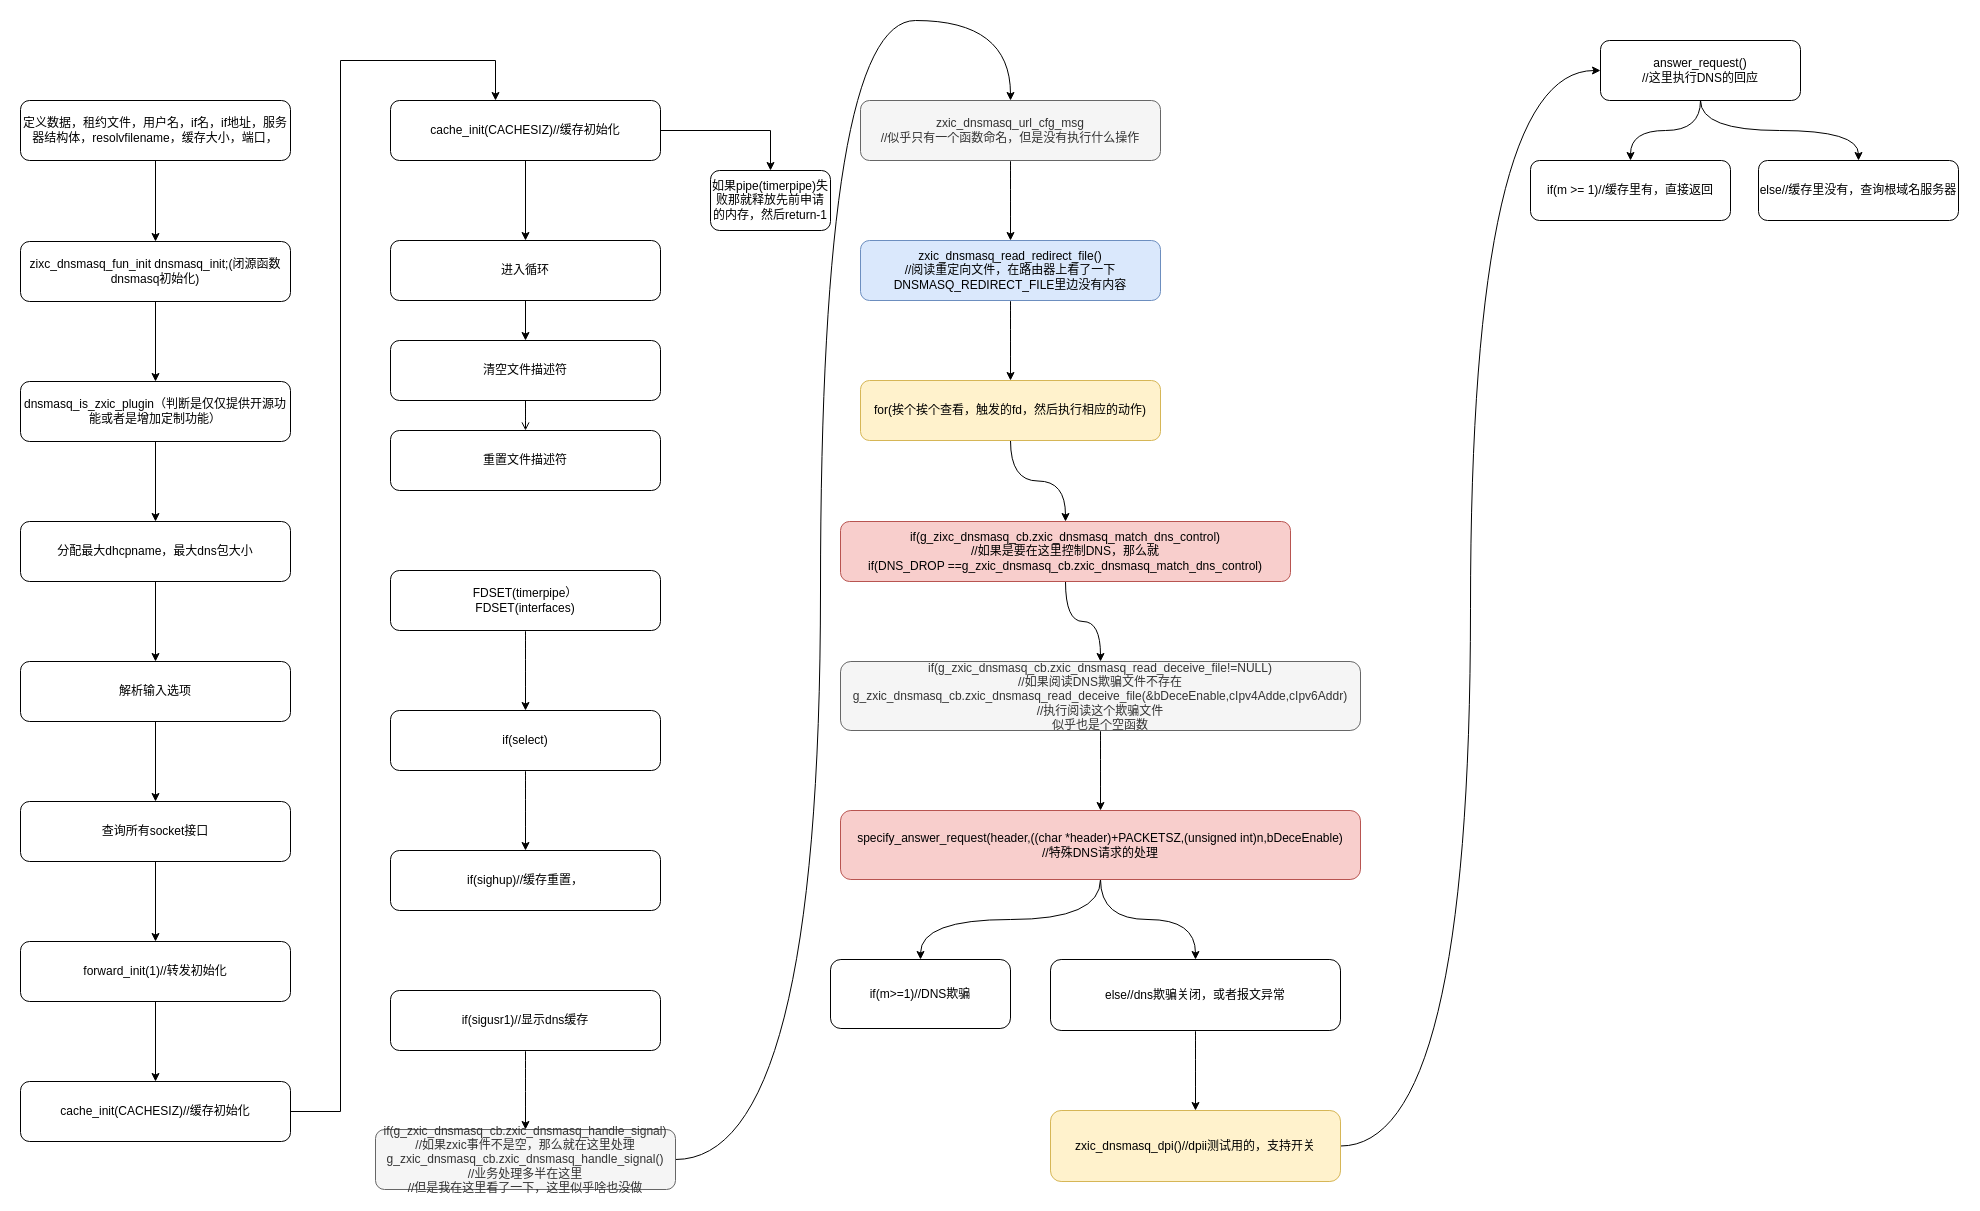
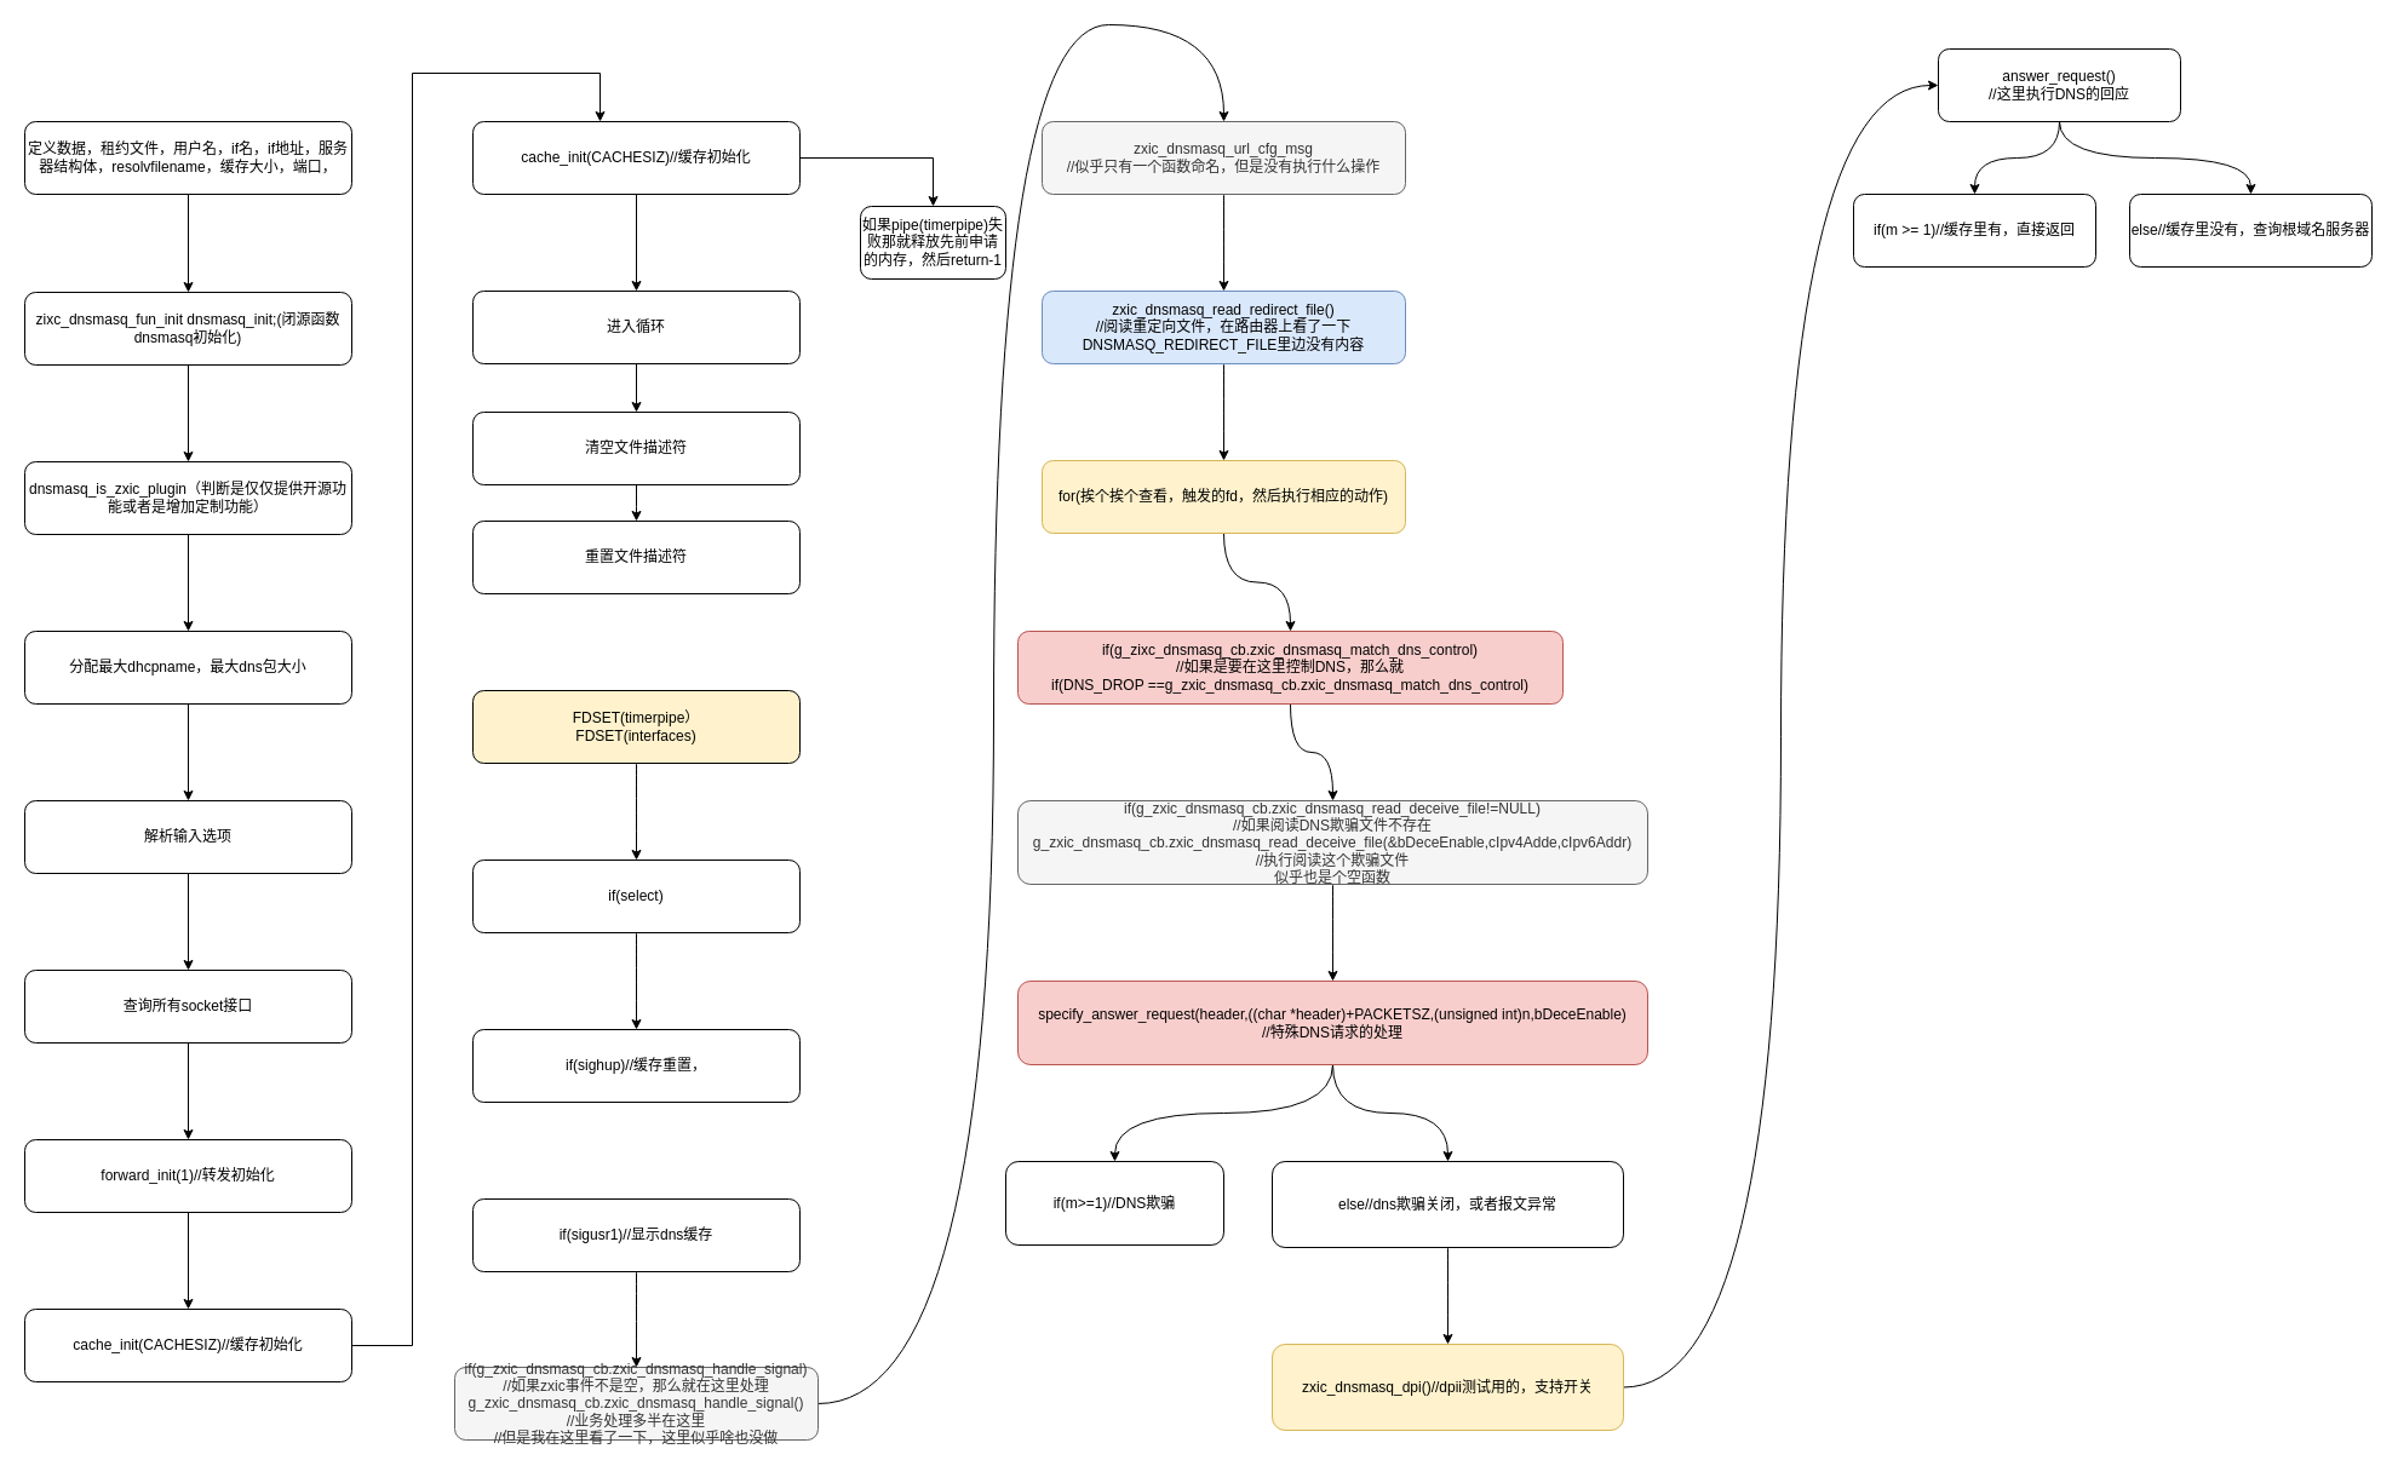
  <mxCell id="0" />
  <mxCell id="1" parent="0" />
  <mxCell id="2" value="" style="edgeStyle=orthogonalEdgeStyle;rounded=0;orthogonalLoop=1;jettySize=auto;html=1;" edge="1" parent="1" source="3" target="5"><mxGeometry relative="1" as="geometry" /></mxCell>
  <mxCell id="3" value="定义数据，租约文件，用户名，if名，if地址，服务器结构体，resolvfilename，缓存大小，端口，" style="rounded=1;whiteSpace=wrap;html=1;" vertex="1" parent="1"><mxGeometry x="20" y="100" width="270" height="60" as="geometry" /></mxCell>
  <mxCell id="4" value="" style="edgeStyle=orthogonalEdgeStyle;rounded=0;orthogonalLoop=1;jettySize=auto;html=1;" edge="1" parent="1" source="5" target="7"><mxGeometry relative="1" as="geometry" /></mxCell>
  <mxCell id="5" value="zixc_dnsmasq_fun_init dnsmasq_init;(闭源函数dnsmasq初始化)" style="rounded=1;whiteSpace=wrap;html=1;" vertex="1" parent="1"><mxGeometry x="20" y="241" width="270" height="60" as="geometry" /></mxCell>
  <mxCell id="6" value="" style="edgeStyle=orthogonalEdgeStyle;rounded=0;orthogonalLoop=1;jettySize=auto;html=1;" edge="1" parent="1" source="7" target="9"><mxGeometry relative="1" as="geometry" /></mxCell>
  <mxCell id="7" value="dnsmasq_is_zxic_plugin（判断是仅仅提供开源功能或者是增加定制功能）" style="rounded=1;whiteSpace=wrap;html=1;" vertex="1" parent="1"><mxGeometry x="20" y="381" width="270" height="60" as="geometry" /></mxCell>
  <mxCell id="8" value="" style="edgeStyle=orthogonalEdgeStyle;rounded=0;orthogonalLoop=1;jettySize=auto;html=1;" edge="1" parent="1" source="9" target="11"><mxGeometry relative="1" as="geometry" /></mxCell>
  <mxCell id="9" value="分配最大dhcpname，最大dns包大小" style="rounded=1;whiteSpace=wrap;html=1;" vertex="1" parent="1"><mxGeometry x="20" y="521" width="270" height="60" as="geometry" /></mxCell>
  <mxCell id="10" value="" style="edgeStyle=orthogonalEdgeStyle;rounded=0;orthogonalLoop=1;jettySize=auto;html=1;" edge="1" parent="1" source="11" target="13"><mxGeometry relative="1" as="geometry" /></mxCell>
  <mxCell id="11" value="解析输入选项" style="rounded=1;whiteSpace=wrap;html=1;" vertex="1" parent="1"><mxGeometry x="20" y="661" width="270" height="60" as="geometry" /></mxCell>
  <mxCell id="12" value="" style="edgeStyle=orthogonalEdgeStyle;rounded=0;orthogonalLoop=1;jettySize=auto;html=1;" edge="1" parent="1" source="13" target="15"><mxGeometry relative="1" as="geometry" /></mxCell>
  <mxCell id="13" value="查询所有socket接口" style="rounded=1;whiteSpace=wrap;html=1;" vertex="1" parent="1"><mxGeometry x="20" y="801" width="270" height="60" as="geometry" /></mxCell>
  <mxCell id="14" value="" style="edgeStyle=orthogonalEdgeStyle;rounded=0;orthogonalLoop=1;jettySize=auto;html=1;" edge="1" parent="1" source="15" target="17"><mxGeometry relative="1" as="geometry" /></mxCell>
  <mxCell id="15" value="forward_init(1)//转发初始化" style="rounded=1;whiteSpace=wrap;html=1;" vertex="1" parent="1"><mxGeometry x="20" y="941" width="270" height="60" as="geometry" /></mxCell>
  <mxCell id="16" value="" style="edgeStyle=orthogonalEdgeStyle;rounded=0;orthogonalLoop=1;jettySize=auto;html=1;" edge="1" parent="1" source="17" target="20"><mxGeometry relative="1" as="geometry"><Array as="points"><mxPoint x="340" y="1111" /><mxPoint x="340" y="60" /><mxPoint x="495" y="60" /></Array></mxGeometry></mxCell>
  <mxCell id="17" value="cache_init(CACHESIZ)//缓存初始化" style="rounded=1;whiteSpace=wrap;html=1;" vertex="1" parent="1"><mxGeometry x="20" y="1081" width="270" height="60" as="geometry" /></mxCell>
  <mxCell id="18" value="" style="edgeStyle=orthogonalEdgeStyle;rounded=0;orthogonalLoop=1;jettySize=auto;html=1;" edge="1" parent="1" source="20" target="23"><mxGeometry relative="1" as="geometry" /></mxCell>
  <mxCell id="19" style="edgeStyle=orthogonalEdgeStyle;rounded=0;orthogonalLoop=1;jettySize=auto;html=1;entryX=0.5;entryY=0;entryDx=0;entryDy=0;" edge="1" parent="1" source="20" target="21"><mxGeometry relative="1" as="geometry" /></mxCell>
  <mxCell id="20" value="cache_init(CACHESIZ)//缓存初始化" style="rounded=1;whiteSpace=wrap;html=1;" vertex="1" parent="1"><mxGeometry x="390" y="100" width="270" height="60" as="geometry" /></mxCell>
  <mxCell id="21" value="如果pipe(timerpipe)失败那就释放先前申请的内存，然后return-1" style="rounded=1;whiteSpace=wrap;html=1;" vertex="1" parent="1"><mxGeometry x="710" y="170" width="120" height="60" as="geometry" /></mxCell>
  <mxCell id="22" value="" style="edgeStyle=orthogonalEdgeStyle;rounded=0;orthogonalLoop=1;jettySize=auto;html=1;" edge="1" parent="1" source="23" target="25"><mxGeometry relative="1" as="geometry" /></mxCell>
  <mxCell id="23" value="进入循环" style="rounded=1;whiteSpace=wrap;html=1;" vertex="1" parent="1"><mxGeometry x="390" y="240" width="270" height="60" as="geometry" /></mxCell>
- <mxCell id="24" value="" style="edgeStyle=orthogonalEdgeStyle;curved=1;rounded=0;orthogonalLoop=1;jettySize=auto;html=1;endArrow=open;" edge="1" parent="1" source="25" target="26"><mxGeometry relative="1" as="geometry" /></mxCell>
+ <mxCell id="24" value="" style="edgeStyle=orthogonalEdgeStyle;curved=1;rounded=0;orthogonalLoop=1;jettySize=auto;html=1;" edge="1" parent="1" source="25" target="26"><mxGeometry relative="1" as="geometry" /></mxCell>
  <mxCell id="25" value="清空文件描述符" style="rounded=1;whiteSpace=wrap;html=1;" vertex="1" parent="1"><mxGeometry x="390" y="340" width="270" height="60" as="geometry" /></mxCell>
  <mxCell id="26" value="重置文件描述符" style="rounded=1;whiteSpace=wrap;html=1;" vertex="1" parent="1"><mxGeometry x="390" y="430" width="270" height="60" as="geometry" /></mxCell>
  <mxCell id="27" value="" style="edgeStyle=orthogonalEdgeStyle;curved=1;rounded=0;orthogonalLoop=1;jettySize=auto;html=1;" edge="1" parent="1" source="28" target="30"><mxGeometry relative="1" as="geometry" /></mxCell>
- <mxCell id="28" value="FDSET(timerpipe）&lt;br&gt;FDSET(interfaces)" style="rounded=1;whiteSpace=wrap;html=1;" vertex="1" parent="1"><mxGeometry x="390" y="570" width="270" height="60" as="geometry" /></mxCell>
+ <mxCell id="28" value="FDSET(timerpipe）&lt;br&gt;FDSET(interfaces)" style="rounded=1;whiteSpace=wrap;html=1;fillColor=#fff2cc;" vertex="1" parent="1"><mxGeometry x="390" y="570" width="270" height="60" as="geometry" /></mxCell>
  <mxCell id="29" value="" style="edgeStyle=orthogonalEdgeStyle;curved=1;rounded=0;orthogonalLoop=1;jettySize=auto;html=1;" edge="1" parent="1" source="30" target="31"><mxGeometry relative="1" as="geometry" /></mxCell>
  <mxCell id="30" value="if(select)" style="rounded=1;whiteSpace=wrap;html=1;" vertex="1" parent="1"><mxGeometry x="390" y="710" width="270" height="60" as="geometry" /></mxCell>
  <mxCell id="31" value="if(sighup)//缓存重置，" style="rounded=1;whiteSpace=wrap;html=1;" vertex="1" parent="1"><mxGeometry x="390" y="850" width="270" height="60" as="geometry" /></mxCell>
  <mxCell id="32" value="" style="edgeStyle=orthogonalEdgeStyle;curved=1;rounded=0;orthogonalLoop=1;jettySize=auto;html=1;" edge="1" parent="1" source="33" target="35"><mxGeometry relative="1" as="geometry" /></mxCell>
  <mxCell id="33" value="if(sigusr1)//显示dns缓存" style="rounded=1;whiteSpace=wrap;html=1;" vertex="1" parent="1"><mxGeometry x="390" y="990" width="270" height="60" as="geometry" /></mxCell>
  <mxCell id="34" value="" style="edgeStyle=orthogonalEdgeStyle;curved=1;rounded=0;orthogonalLoop=1;jettySize=auto;html=1;" edge="1" parent="1" source="35" target="37"><mxGeometry relative="1" as="geometry"><Array as="points"><mxPoint x="820" y="1159" /><mxPoint x="820" y="20" /><mxPoint x="1010" y="20" /></Array></mxGeometry></mxCell>
  <mxCell id="35" value="if(g_zxic_dnsmasq_cb.zxic_dnsmasq_handle_signal)&lt;br&gt;//如果zxic事件不是空，那么就在这里处理&lt;br&gt;g_zxic_dnsmasq_cb.zxic_dnsmasq_handle_signal()&lt;br&gt;//业务处理多半在这里&lt;br&gt;//但是我在这里看了一下，这里似乎啥也没做" style="rounded=1;whiteSpace=wrap;html=1;fillColor=#f5f5f5;strokeColor=#666666;fontColor=#333333;" vertex="1" parent="1"><mxGeometry x="375" y="1129" width="300" height="60" as="geometry" /></mxCell>
  <mxCell id="36" value="" style="edgeStyle=orthogonalEdgeStyle;curved=1;rounded=0;orthogonalLoop=1;jettySize=auto;html=1;" edge="1" parent="1" source="37" target="39"><mxGeometry relative="1" as="geometry" /></mxCell>
  <mxCell id="37" value="zxic_dnsmasq_url_cfg_msg&lt;br&gt;//似乎只有一个函数命名，但是没有执行什么操作" style="rounded=1;whiteSpace=wrap;html=1;fillColor=#f5f5f5;strokeColor=#666666;fontColor=#333333;" vertex="1" parent="1"><mxGeometry x="860" y="100" width="300" height="60" as="geometry" /></mxCell>
  <mxCell id="38" value="" style="edgeStyle=orthogonalEdgeStyle;curved=1;rounded=0;orthogonalLoop=1;jettySize=auto;html=1;" edge="1" parent="1" source="39" target="41"><mxGeometry relative="1" as="geometry" /></mxCell>
  <mxCell id="39" value="zxic_dnsmasq_read_redirect_file()&lt;br&gt;//阅读重定向文件，在路由器上看了一下DNSMASQ_REDIRECT_FILE里边没有内容" style="rounded=1;whiteSpace=wrap;html=1;fillColor=#dae8fc;strokeColor=#6c8ebf;" vertex="1" parent="1"><mxGeometry x="860" y="240" width="300" height="60" as="geometry" /></mxCell>
  <mxCell id="40" value="" style="edgeStyle=orthogonalEdgeStyle;curved=1;rounded=0;orthogonalLoop=1;jettySize=auto;html=1;" edge="1" parent="1" source="41" target="43"><mxGeometry relative="1" as="geometry" /></mxCell>
  <mxCell id="41" value="for(挨个挨个查看，触发的fd，然后执行相应的动作)" style="rounded=1;whiteSpace=wrap;html=1;fillColor=#fff2cc;strokeColor=#d6b656;" vertex="1" parent="1"><mxGeometry x="860" y="380" width="300" height="60" as="geometry" /></mxCell>
  <mxCell id="42" value="" style="edgeStyle=orthogonalEdgeStyle;curved=1;rounded=0;orthogonalLoop=1;jettySize=auto;html=1;" edge="1" parent="1" source="43" target="45"><mxGeometry relative="1" as="geometry" /></mxCell>
  <mxCell id="43" value="if(g_zixc_dnsmasq_cb.zxic_dnsmasq_match_dns_control)&lt;br&gt;//如果是要在这里控制DNS，那么就&lt;br&gt;if(DNS_DROP ==g_zxic_dnsmasq_cb.zxic_dnsmasq_match_dns_control)" style="rounded=1;whiteSpace=wrap;html=1;fillColor=#f8cecc;strokeColor=#b85450;" vertex="1" parent="1"><mxGeometry x="840" y="521" width="450" height="60" as="geometry" /></mxCell>
  <mxCell id="44" value="" style="edgeStyle=orthogonalEdgeStyle;curved=1;rounded=0;orthogonalLoop=1;jettySize=auto;html=1;" edge="1" parent="1" source="45" target="48"><mxGeometry relative="1" as="geometry" /></mxCell>
  <mxCell id="45" value="if(g_zxic_dnsmasq_cb.zxic_dnsmasq_read_deceive_file!=NULL)&lt;br&gt;//如果阅读DNS欺骗文件不存在&lt;br&gt;g_zxic_dnsmasq_cb.zxic_dnsmasq_read_deceive_file(&amp;amp;bDeceEnable,cIpv4Adde,cIpv6Addr)&lt;br&gt;//执行阅读这个欺骗文件&lt;br&gt;似乎也是个空函数" style="rounded=1;whiteSpace=wrap;html=1;fillColor=#f5f5f5;fontColor=#333333;strokeColor=#666666;" vertex="1" parent="1"><mxGeometry x="840" y="661" width="520" height="69" as="geometry" /></mxCell>
  <mxCell id="46" value="" style="edgeStyle=orthogonalEdgeStyle;curved=1;rounded=0;orthogonalLoop=1;jettySize=auto;html=1;" edge="1" parent="1" source="48" target="49"><mxGeometry relative="1" as="geometry" /></mxCell>
  <mxCell id="47" style="edgeStyle=orthogonalEdgeStyle;curved=1;rounded=0;orthogonalLoop=1;jettySize=auto;html=1;" edge="1" parent="1" source="48" target="51"><mxGeometry relative="1" as="geometry" /></mxCell>
  <mxCell id="48" value="specify_answer_request(header,((char *header)+PACKETSZ,(unsigned int)n,bDeceEnable)&lt;br&gt;//特殊DNS请求的处理&lt;br&gt;" style="rounded=1;whiteSpace=wrap;html=1;fillColor=#f8cecc;strokeColor=#b85450;" vertex="1" parent="1"><mxGeometry x="840" y="810" width="520" height="69" as="geometry" /></mxCell>
  <mxCell id="49" value="if(m&amp;gt;=1)//DNS欺骗" style="rounded=1;whiteSpace=wrap;html=1;" vertex="1" parent="1"><mxGeometry x="830" y="959" width="180" height="69" as="geometry" /></mxCell>
  <mxCell id="50" value="" style="edgeStyle=orthogonalEdgeStyle;curved=1;rounded=0;orthogonalLoop=1;jettySize=auto;html=1;" edge="1" parent="1" source="51" target="53"><mxGeometry relative="1" as="geometry" /></mxCell>
  <mxCell id="51" value="else//dns欺骗关闭，或者报文异常" style="rounded=1;whiteSpace=wrap;html=1;" vertex="1" parent="1"><mxGeometry x="1050" y="959" width="290" height="71" as="geometry" /></mxCell>
  <mxCell id="52" style="edgeStyle=orthogonalEdgeStyle;curved=1;rounded=0;orthogonalLoop=1;jettySize=auto;html=1;entryX=0;entryY=0.5;entryDx=0;entryDy=0;" edge="1" parent="1" source="53" target="56"><mxGeometry relative="1" as="geometry"><mxPoint x="1520" y="70" as="targetPoint" /></mxGeometry></mxCell>
  <mxCell id="53" value="zxic_dnsmasq_dpi()//dpii测试用的，支持开关" style="rounded=1;whiteSpace=wrap;html=1;fillColor=#fff2cc;strokeColor=#d6b656;" vertex="1" parent="1"><mxGeometry x="1050" y="1110" width="290" height="71" as="geometry" /></mxCell>
  <mxCell id="54" value="" style="edgeStyle=orthogonalEdgeStyle;curved=1;rounded=0;orthogonalLoop=1;jettySize=auto;html=1;" edge="1" parent="1" source="56" target="57"><mxGeometry relative="1" as="geometry" /></mxCell>
  <mxCell id="55" style="edgeStyle=orthogonalEdgeStyle;curved=1;rounded=0;orthogonalLoop=1;jettySize=auto;html=1;" edge="1" parent="1" source="56" target="58"><mxGeometry relative="1" as="geometry" /></mxCell>
  <mxCell id="56" value="answer_request()&lt;br&gt;//这里执行DNS的回应" style="rounded=1;whiteSpace=wrap;html=1;" vertex="1" parent="1"><mxGeometry x="1600" y="40" width="200" height="60" as="geometry" /></mxCell>
  <mxCell id="57" value="if(m &amp;gt;= 1)//缓存里有，直接返回" style="rounded=1;whiteSpace=wrap;html=1;" vertex="1" parent="1"><mxGeometry x="1530" y="160" width="200" height="60" as="geometry" /></mxCell>
  <mxCell id="58" value="else//缓存里没有，查询根域名服务器" style="rounded=1;whiteSpace=wrap;html=1;" vertex="1" parent="1"><mxGeometry x="1758" y="160" width="200" height="60" as="geometry" /></mxCell>
